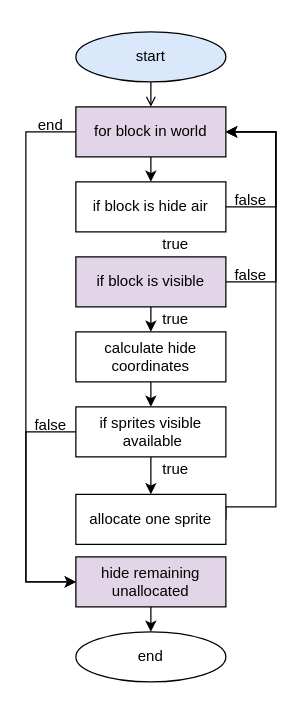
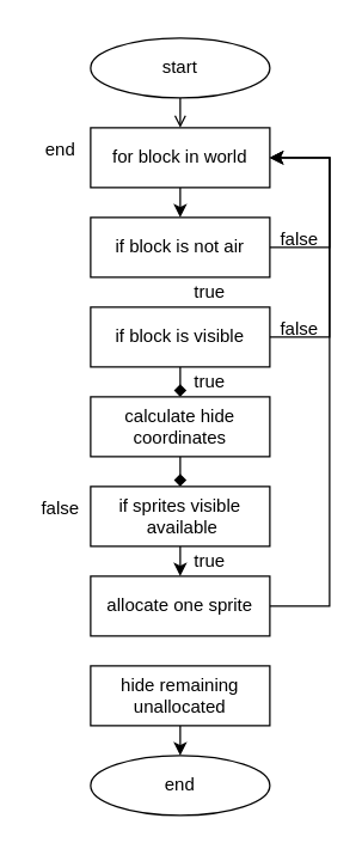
  <mxCell id="0" />
  <mxCell id="1" parent="0" />
  <mxCell id="2" style="edgeStyle=orthogonalEdgeStyle;rounded=0;orthogonalLoop=1;jettySize=auto;html=1;exitX=0.5;exitY=1;exitDx=0;exitDy=0;entryX=0.5;entryY=0;entryDx=0;entryDy=0;" edge="1" parent="1" source="4" target="6"><mxGeometry relative="1" as="geometry" /></mxCell>
- <mxCell id="3" style="edgeStyle=orthogonalEdgeStyle;rounded=0;orthogonalLoop=1;jettySize=auto;html=1;exitX=0;exitY=0.5;exitDx=0;exitDy=0;entryX=0;entryY=0.5;entryDx=0;entryDy=0;" edge="1" parent="1" source="4" target="18"><mxGeometry relative="1" as="geometry"><Array as="points"><mxPoint x="20" y="105" /><mxPoint x="20" y="465" /></Array></mxGeometry></mxCell>
- <mxCell id="4" value="for block in world" style="rounded=0;whiteSpace=wrap;html=1;fillColor=#e1d5e7;" vertex="1" parent="1"><mxGeometry x="60" y="85" width="120" height="40" as="geometry" /></mxCell>
+ <mxCell id="4" value="for block in world" style="rounded=0;whiteSpace=wrap;html=1;" vertex="1" parent="1"><mxGeometry x="60" y="85" width="120" height="40" as="geometry" /></mxCell>
  <mxCell id="5" style="edgeStyle=orthogonalEdgeStyle;rounded=0;orthogonalLoop=1;jettySize=auto;html=1;exitX=1;exitY=0.5;exitDx=0;exitDy=0;entryX=1;entryY=0.5;entryDx=0;entryDy=0;" edge="1" parent="1" source="6" target="4"><mxGeometry relative="1" as="geometry"><Array as="points"><mxPoint x="220" y="165" /><mxPoint x="220" y="105" /></Array></mxGeometry></mxCell>
- <mxCell id="6" value="if block is hide air" style="rounded=0;whiteSpace=wrap;html=1;" vertex="1" parent="1"><mxGeometry x="60" y="145" width="120" height="40" as="geometry" /></mxCell>
- <mxCell id="7" style="edgeStyle=orthogonalEdgeStyle;rounded=0;orthogonalLoop=1;jettySize=auto;html=1;exitX=0.5;exitY=1;exitDx=0;exitDy=0;entryX=0.5;entryY=0;entryDx=0;entryDy=0;" edge="1" parent="1" source="9" target="11"><mxGeometry relative="1" as="geometry" /></mxCell>
+ <mxCell id="6" value="if block is not air" style="rounded=0;whiteSpace=wrap;html=1;" vertex="1" parent="1"><mxGeometry x="60" y="145" width="120" height="40" as="geometry" /></mxCell>
+ <mxCell id="7" style="edgeStyle=orthogonalEdgeStyle;rounded=0;orthogonalLoop=1;jettySize=auto;html=1;exitX=0.5;exitY=1;exitDx=0;exitDy=0;entryX=0.5;entryY=0;entryDx=0;entryDy=0;endArrow=diamond;" edge="1" parent="1" source="9" target="11"><mxGeometry relative="1" as="geometry" /></mxCell>
  <mxCell id="8" style="edgeStyle=orthogonalEdgeStyle;rounded=0;orthogonalLoop=1;jettySize=auto;html=1;exitX=1;exitY=0.5;exitDx=0;exitDy=0;" edge="1" parent="1" source="9"><mxGeometry relative="1" as="geometry"><mxPoint x="180.2" y="105" as="targetPoint" /><Array as="points"><mxPoint x="220" y="225" /><mxPoint x="220" y="105" /></Array></mxGeometry></mxCell>
- <mxCell id="9" value="if block is visible" style="rounded=0;whiteSpace=wrap;html=1;fillColor=#e1d5e7;" vertex="1" parent="1"><mxGeometry x="60" y="205" width="120" height="40" as="geometry" /></mxCell>
- <mxCell id="10" style="edgeStyle=orthogonalEdgeStyle;rounded=0;orthogonalLoop=1;jettySize=auto;html=1;exitX=0.5;exitY=1;exitDx=0;exitDy=0;entryX=0.5;entryY=0;entryDx=0;entryDy=0;" edge="1" parent="1" source="11" target="16"><mxGeometry relative="1" as="geometry" /></mxCell>
+ <mxCell id="9" value="if block is visible" style="rounded=0;whiteSpace=wrap;html=1;" vertex="1" parent="1"><mxGeometry x="60" y="205" width="120" height="40" as="geometry" /></mxCell>
+ <mxCell id="10" style="edgeStyle=orthogonalEdgeStyle;rounded=0;orthogonalLoop=1;jettySize=auto;html=1;exitX=0.5;exitY=1;exitDx=0;exitDy=0;entryX=0.5;entryY=0;entryDx=0;entryDy=0;endArrow=diamond;" edge="1" parent="1" source="11" target="16"><mxGeometry relative="1" as="geometry" /></mxCell>
  <mxCell id="11" value="&lt;div&gt;calculate hide coordinates&lt;br&gt;&lt;/div&gt;" style="rounded=0;whiteSpace=wrap;html=1;" vertex="1" parent="1"><mxGeometry x="60" y="265" width="120" height="40" as="geometry" /></mxCell>
  <mxCell id="12" style="edgeStyle=orthogonalEdgeStyle;rounded=0;orthogonalLoop=1;jettySize=auto;html=1;exitX=1;exitY=0.5;exitDx=0;exitDy=0;entryX=1;entryY=0.5;entryDx=0;entryDy=0;" edge="1" parent="1" source="13" target="4"><mxGeometry relative="1" as="geometry"><Array as="points"><mxPoint x="220" y="405" /><mxPoint x="220" y="105" /></Array></mxGeometry></mxCell>
- <mxCell id="13" value="allocate one sprite" style="rounded=0;whiteSpace=wrap;html=1;" vertex="1" parent="1"><mxGeometry x="60" y="395" width="120" height="40" as="geometry" /></mxCell>
+ <mxCell id="13" value="allocate one sprite" style="rounded=0;whiteSpace=wrap;html=1;" vertex="1" parent="1"><mxGeometry x="60" y="385" width="120" height="40" as="geometry" /></mxCell>
  <mxCell id="14" style="edgeStyle=orthogonalEdgeStyle;rounded=0;orthogonalLoop=1;jettySize=auto;html=1;exitX=0.5;exitY=1;exitDx=0;exitDy=0;entryX=0.5;entryY=0;entryDx=0;entryDy=0;" edge="1" parent="1" source="16" target="13"><mxGeometry relative="1" as="geometry" /></mxCell>
- <mxCell id="15" style="edgeStyle=orthogonalEdgeStyle;rounded=0;orthogonalLoop=1;jettySize=auto;html=1;exitX=0;exitY=0.5;exitDx=0;exitDy=0;entryX=0;entryY=0.5;entryDx=0;entryDy=0;" edge="1" parent="1" source="16" target="18"><mxGeometry relative="1" as="geometry"><Array as="points"><mxPoint x="20" y="345" /><mxPoint x="20" y="465" /></Array></mxGeometry></mxCell>
  <mxCell id="16" value="&lt;div&gt;if sprites visible&lt;/div&gt;&lt;div&gt;&amp;nbsp;available&lt;/div&gt;" style="rounded=0;whiteSpace=wrap;html=1;" vertex="1" parent="1"><mxGeometry x="60" y="325" width="120" height="40" as="geometry" /></mxCell>
  <mxCell id="17" style="edgeStyle=orthogonalEdgeStyle;rounded=0;orthogonalLoop=1;jettySize=auto;html=1;exitX=0.5;exitY=1;exitDx=0;exitDy=0;entryX=0.5;entryY=0;entryDx=0;entryDy=0;" edge="1" parent="1" source="18" target="28"><mxGeometry relative="1" as="geometry" /></mxCell>
- <mxCell id="18" value="&lt;div&gt;hide remaining&lt;span&gt;&lt;/span&gt; &lt;span&gt;&lt;/span&gt;&lt;/div&gt;&lt;div&gt;unallocated&lt;/div&gt;" style="rounded=0;whiteSpace=wrap;html=1;fillColor=#e1d5e7;" vertex="1" parent="1"><mxGeometry x="60" y="445" width="120" height="40" as="geometry" /></mxCell>
+ <mxCell id="18" value="&lt;div&gt;hide remaining&lt;span&gt;&lt;/span&gt; &lt;span&gt;&lt;/span&gt;&lt;/div&gt;&lt;div&gt;unallocated&lt;/div&gt;" style="rounded=0;whiteSpace=wrap;html=1;" vertex="1" parent="1"><mxGeometry x="60" y="445" width="120" height="40" as="geometry" /></mxCell>
  <mxCell id="19" value="true" style="text;html=1;strokeColor=none;fillColor=none;align=center;verticalAlign=middle;whiteSpace=wrap;rounded=0;" vertex="1" parent="1"><mxGeometry x="120" y="365" width="40" height="20" as="geometry" /></mxCell>
  <mxCell id="20" value="false" style="text;html=1;strokeColor=none;fillColor=none;align=center;verticalAlign=middle;whiteSpace=wrap;rounded=0;" vertex="1" parent="1"><mxGeometry x="180" y="155" width="40" height="10" as="geometry" /></mxCell>
  <mxCell id="21" value="false" style="text;html=1;strokeColor=none;fillColor=none;align=center;verticalAlign=middle;whiteSpace=wrap;rounded=0;" vertex="1" parent="1"><mxGeometry x="180" y="215" width="40" height="10" as="geometry" /></mxCell>
  <mxCell id="22" value="false" style="text;html=1;strokeColor=none;fillColor=none;align=center;verticalAlign=middle;whiteSpace=wrap;rounded=0;" vertex="1" parent="1"><mxGeometry x="20" y="335" width="40" height="10" as="geometry" /></mxCell>
  <mxCell id="23" value="true" style="text;html=1;strokeColor=none;fillColor=none;align=center;verticalAlign=middle;whiteSpace=wrap;rounded=0;" vertex="1" parent="1"><mxGeometry x="120" y="245" width="40" height="20" as="geometry" /></mxCell>
  <mxCell id="24" value="true" style="text;html=1;strokeColor=none;fillColor=none;align=center;verticalAlign=middle;whiteSpace=wrap;rounded=0;" vertex="1" parent="1"><mxGeometry x="120" y="185" width="40" height="20" as="geometry" /></mxCell>
  <mxCell id="25" value="end" style="text;html=1;strokeColor=none;fillColor=none;align=center;verticalAlign=middle;whiteSpace=wrap;rounded=0;" vertex="1" parent="1"><mxGeometry x="20" y="95" width="40" height="10" as="geometry" /></mxCell>
  <mxCell id="26" style="edgeStyle=orthogonalEdgeStyle;rounded=0;orthogonalLoop=1;jettySize=auto;html=1;exitX=0.5;exitY=1;exitDx=0;exitDy=0;entryX=0.5;entryY=0;entryDx=0;entryDy=0;endArrow=open;" edge="1" parent="1" source="27" target="4"><mxGeometry relative="1" as="geometry" /></mxCell>
- <mxCell id="27" value="start" style="ellipse;whiteSpace=wrap;html=1;fillColor=#dae8fc;" vertex="1" parent="1"><mxGeometry x="60" y="25" width="120" height="40" as="geometry" /></mxCell>
+ <mxCell id="27" value="start" style="ellipse;whiteSpace=wrap;html=1;" vertex="1" parent="1"><mxGeometry x="60" y="25" width="120" height="40" as="geometry" /></mxCell>
  <mxCell id="28" value="end" style="ellipse;whiteSpace=wrap;html=1;" vertex="1" parent="1"><mxGeometry x="60" y="505" width="120" height="40" as="geometry" /></mxCell>
  <mxCell id="29" value="" style="rounded=0;whiteSpace=wrap;html=1;fillColor=none;strokeColor=none;" vertex="1" parent="1"><mxGeometry x="60" y="500" width="120" height="50" as="geometry" /></mxCell>
  <mxCell id="30" value="" style="rounded=0;whiteSpace=wrap;html=1;fillColor=none;strokeColor=none;" vertex="1" parent="1"><mxGeometry x="60" y="20" width="120" height="50" as="geometry" /></mxCell>
